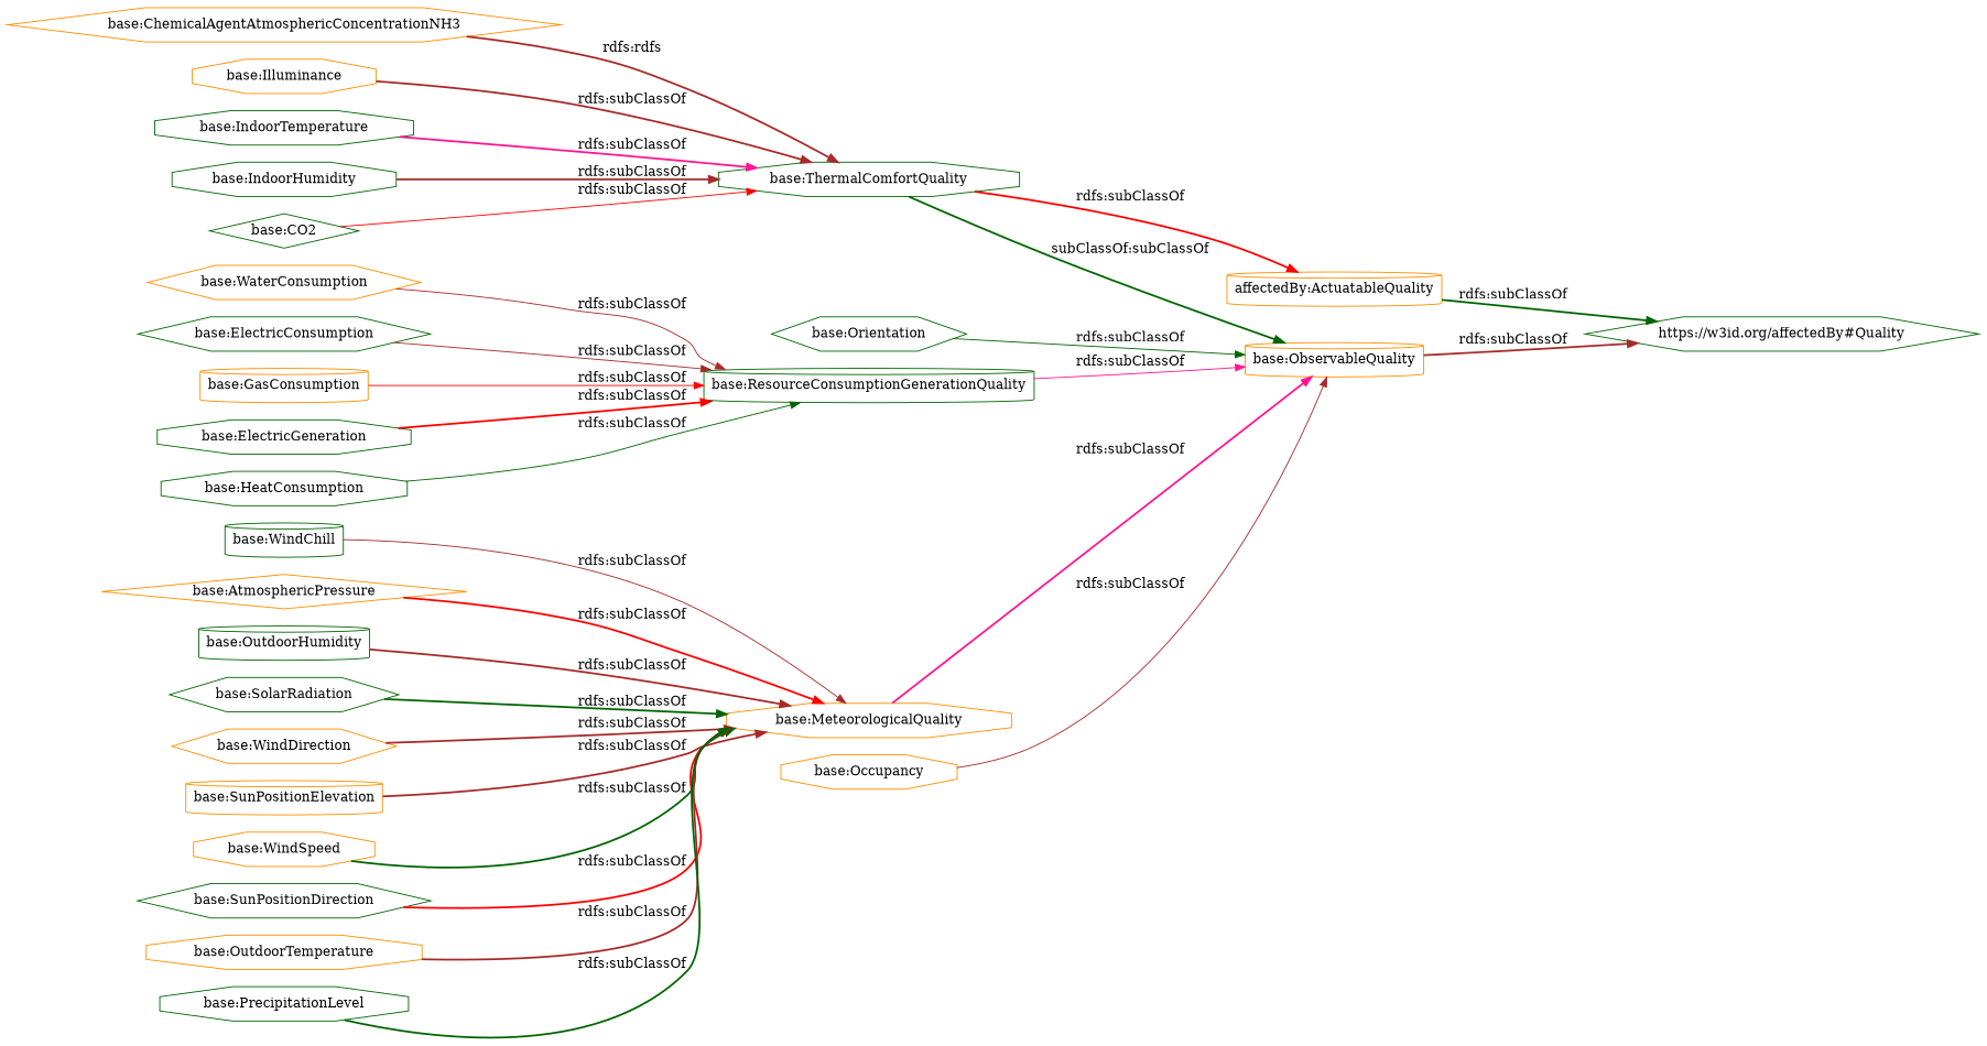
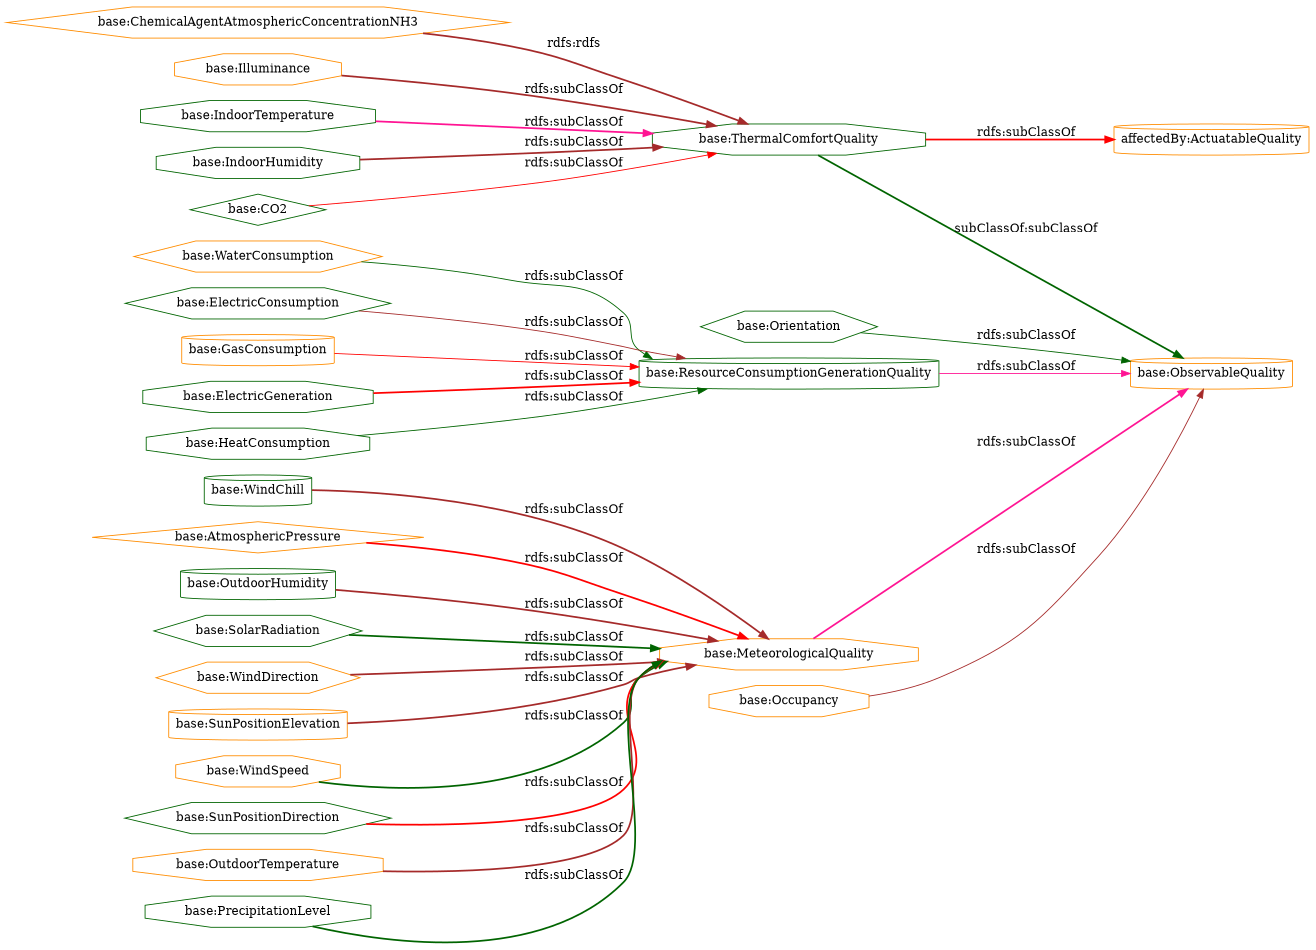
  digraph {
    rankdir=LR
    node [color=darkgreen shape=octagon]
    edge [color=brown style=bold]
    "base:WindChill" [shape=cylinder]
    "base:MeteorologicalQuality" [color=darkorange]
    "base:ObservableQuality" [color=darkorange shape=cylinder]
    "base:ChemicalAgentAtmosphericConcentrationNH3" [color=darkorange shape=hexagon]
    "base:ThermalComfortQuality"
    n6 [color=darkorange label="affectedBy:ActuatableQuality" shape=cylinder]
    "base:WaterConsumption" [color=darkorange shape=hexagon]
    "base:ResourceConsumptionGenerationQuality" [shape=cylinder]
    "base:OutdoorHumidity" [shape=cylinder]
-   "https://w3id.org/affectedBy#Quality" [shape=hexagon]
    "base:Occupancy" [color=darkorange]
    "base:Illuminance" [color=darkorange]
    "base:SolarRadiation" [shape=hexagon]
    "base:WindDirection" [color=darkorange shape=hexagon]
    "base:Orientation" [shape=hexagon]
    "base:ElectricConsumption" [shape=hexagon]
    "base:IndoorTemperature"
    "base:SunPositionElevation" [color=darkorange shape=cylinder]
    "base:IndoorHumidity"
    "base:WindSpeed" [color=darkorange]
    "base:GasConsumption" [color=darkorange shape=cylinder]
    "base:ElectricGeneration"
    "base:SunPositionDirection" [shape=hexagon]
    "base:OutdoorTemperature" [color=darkorange]
    "base:PrecipitationLevel"
    "base:AtmosphericPressure" [color=darkorange shape=diamond]
    "base:CO2" [shape=diamond]
    "base:HeatConsumption"
-   "base:WindChill" -> "base:MeteorologicalQuality" [label="rdfs:subClassOf" style=solid]
+   "base:WindChill" -> "base:MeteorologicalQuality" [label="rdfs:subClassOf"]
    "base:MeteorologicalQuality" -> "base:ObservableQuality" [color=deeppink label="rdfs:subClassOf"]
-   "base:ObservableQuality" -> "https://w3id.org/affectedBy#Quality" [label="rdfs:subClassOf"]
    "base:ChemicalAgentAtmosphericConcentrationNH3" -> "base:ThermalComfortQuality" [label="rdfs:rdfs"]
    "base:ThermalComfortQuality" -> "base:ObservableQuality" [color=darkgreen label="subClassOf:subClassOf"]
    "base:ThermalComfortQuality" -> n6 [color=red label="rdfs:subClassOf"]
-   n6 -> "https://w3id.org/affectedBy#Quality" [color=darkgreen label="rdfs:subClassOf"]
-   "base:WaterConsumption" -> "base:ResourceConsumptionGenerationQuality" [label="rdfs:subClassOf" style=solid]
+   "base:WaterConsumption" -> "base:ResourceConsumptionGenerationQuality" [color=darkgreen label="rdfs:subClassOf" style=solid]
    "base:ResourceConsumptionGenerationQuality" -> "base:ObservableQuality" [color=deeppink label="rdfs:subClassOf" style=solid]
    "base:OutdoorHumidity" -> "base:MeteorologicalQuality" [label="rdfs:subClassOf"]
    "base:Occupancy" -> "base:ObservableQuality" [label="rdfs:subClassOf" style=solid]
    "base:Illuminance" -> "base:ThermalComfortQuality" [label="rdfs:subClassOf"]
    "base:SolarRadiation" -> "base:MeteorologicalQuality" [color=darkgreen label="rdfs:subClassOf"]
    "base:WindDirection" -> "base:MeteorologicalQuality" [label="rdfs:subClassOf"]
    "base:Orientation" -> "base:ObservableQuality" [color=darkgreen label="rdfs:subClassOf" style=solid]
    "base:ElectricConsumption" -> "base:ResourceConsumptionGenerationQuality" [label="rdfs:subClassOf" style=solid]
    "base:IndoorTemperature" -> "base:ThermalComfortQuality" [color=deeppink label="rdfs:subClassOf"]
    "base:SunPositionElevation" -> "base:MeteorologicalQuality" [label="rdfs:subClassOf"]
    "base:IndoorHumidity" -> "base:ThermalComfortQuality" [label="rdfs:subClassOf"]
    "base:WindSpeed" -> "base:MeteorologicalQuality" [color=darkgreen label="rdfs:subClassOf"]
    "base:GasConsumption" -> "base:ResourceConsumptionGenerationQuality" [color=red label="rdfs:subClassOf" style=solid]
    "base:ElectricGeneration" -> "base:ResourceConsumptionGenerationQuality" [color=red label="rdfs:subClassOf"]
    "base:SunPositionDirection" -> "base:MeteorologicalQuality" [color=red label="rdfs:subClassOf"]
    "base:OutdoorTemperature" -> "base:MeteorologicalQuality" [label="rdfs:subClassOf"]
    "base:PrecipitationLevel" -> "base:MeteorologicalQuality" [color=darkgreen label="rdfs:subClassOf"]
    "base:AtmosphericPressure" -> "base:MeteorologicalQuality" [color=red label="rdfs:subClassOf"]
    "base:CO2" -> "base:ThermalComfortQuality" [color=red label="rdfs:subClassOf" style=solid]
    "base:HeatConsumption" -> "base:ResourceConsumptionGenerationQuality" [color=darkgreen label="rdfs:subClassOf" style=solid]
  }
